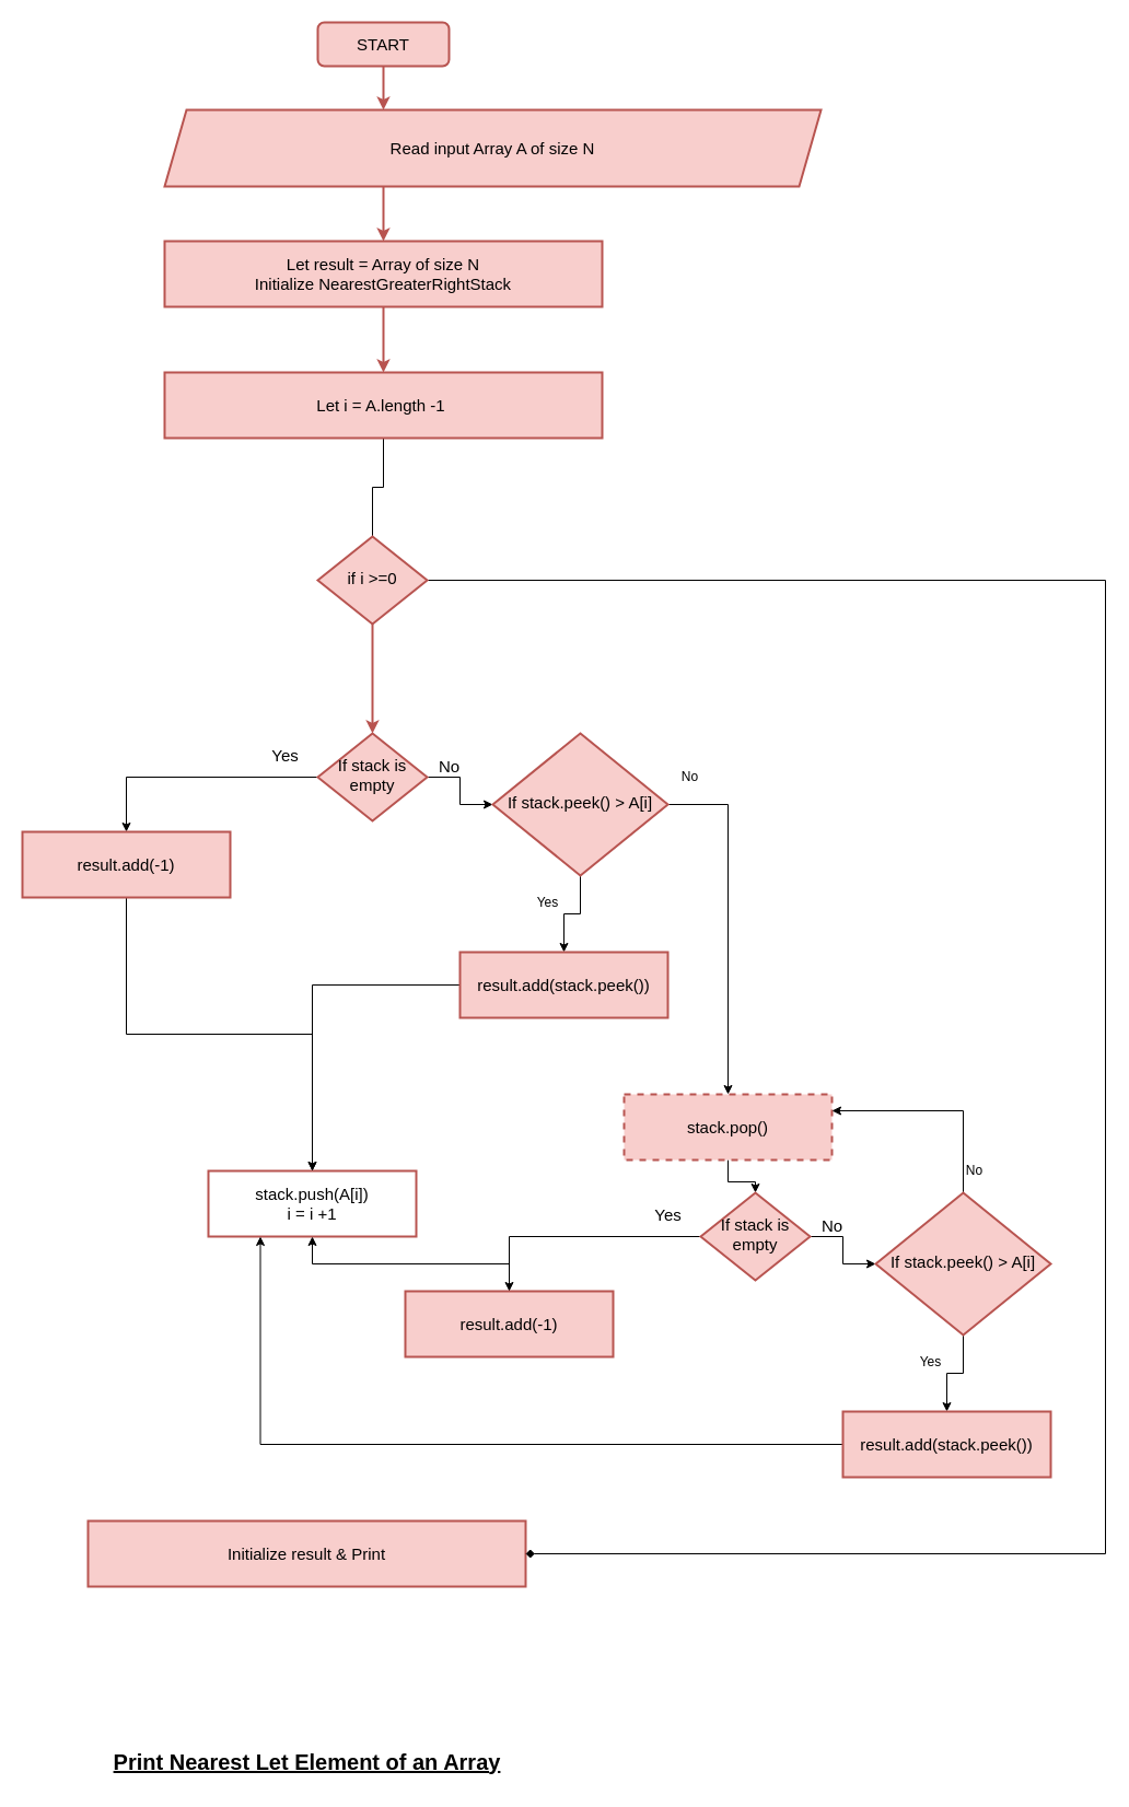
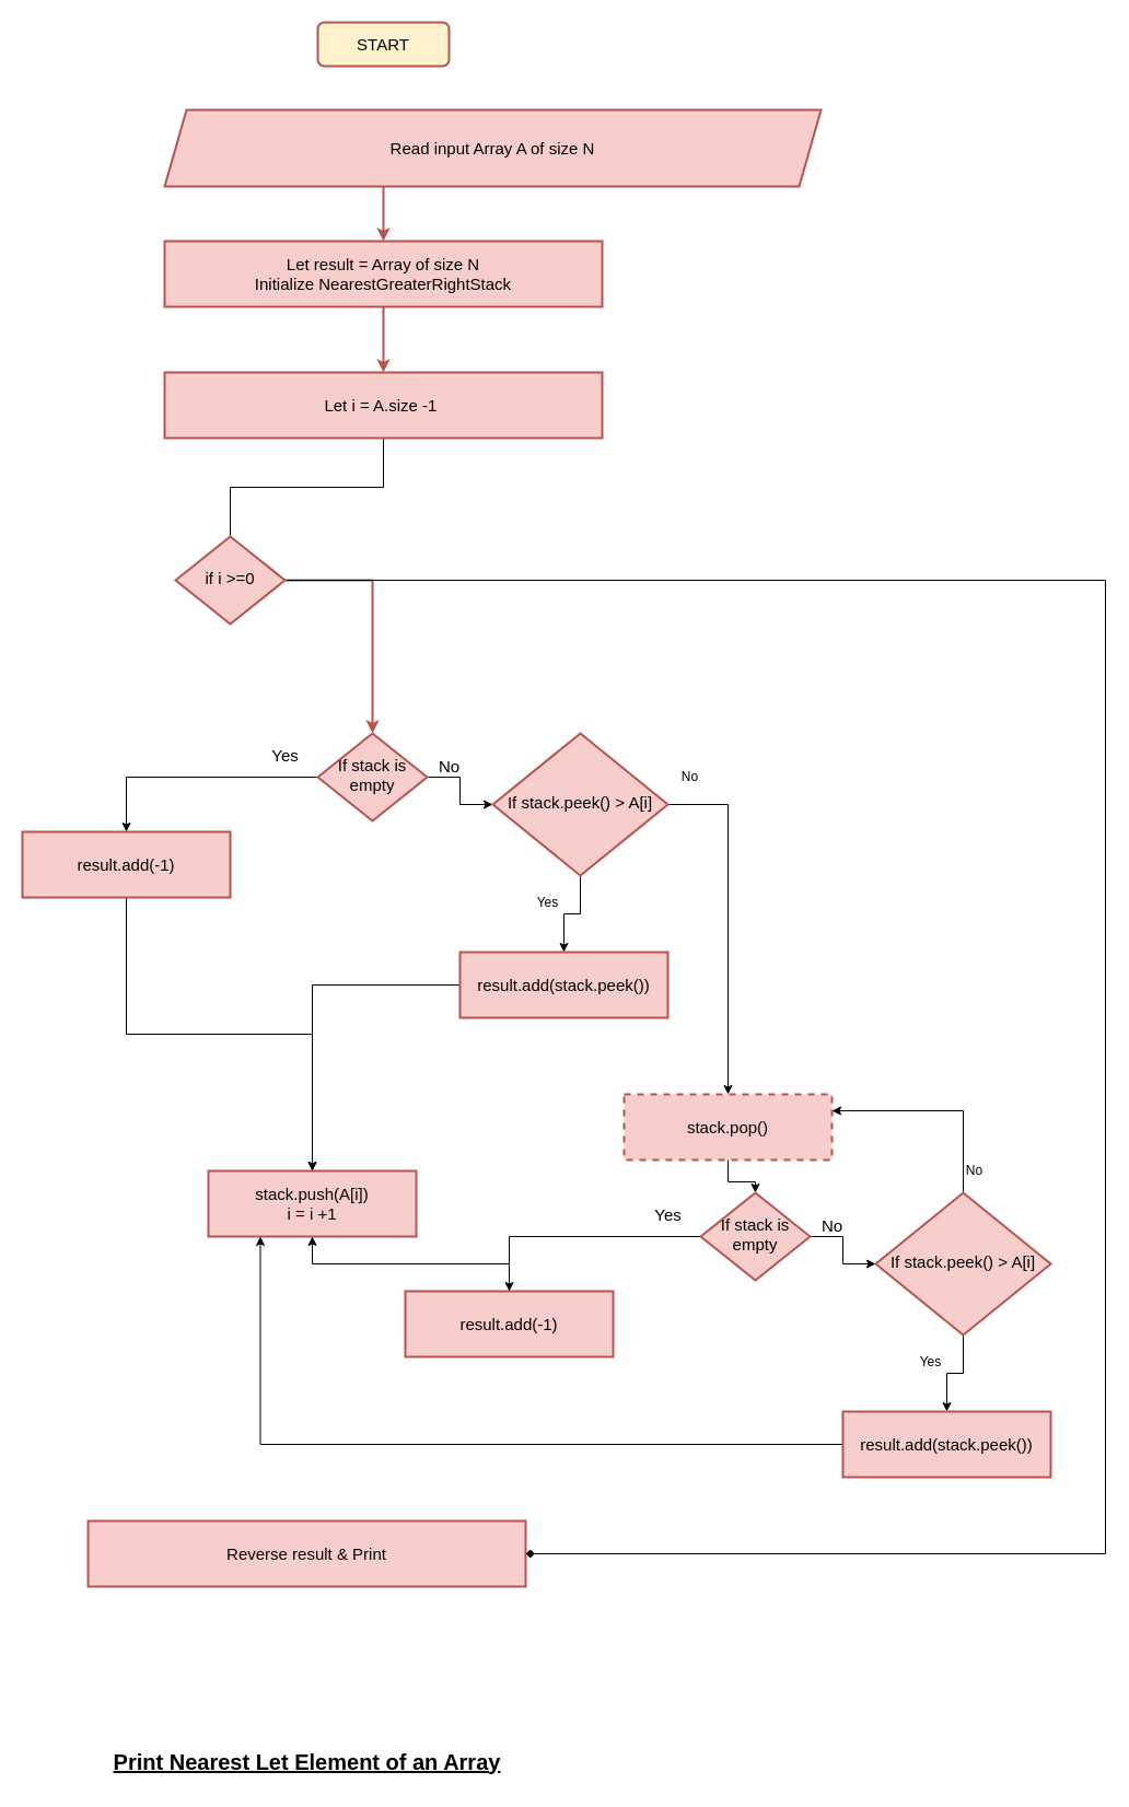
  <mxCell id="0" />
  <mxCell id="1" parent="0" />
- <mxCell id="2" style="edgeStyle=orthogonalEdgeStyle;rounded=0;orthogonalLoop=1;jettySize=auto;html=1;fillColor=#f8cecc;strokeColor=#b85450;strokeWidth=2;fontSize=15;" parent="1" source="3" target="10" edge="1"><mxGeometry relative="1" as="geometry"><Array as="points"><mxPoint x="350" y="90" /><mxPoint x="350" y="90" /></Array></mxGeometry></mxCell>
- <mxCell id="3" value="START" style="rounded=1;whiteSpace=wrap;html=1;fontSize=15;glass=0;strokeWidth=2;shadow=0;fillColor=#f8cecc;strokeColor=#b85450;" parent="1" vertex="1"><mxGeometry x="290" y="20" width="120" height="40" as="geometry" /></mxCell>
+ <mxCell id="3" value="START" style="rounded=1;whiteSpace=wrap;html=1;fontSize=15;glass=0;strokeWidth=2;shadow=0;fillColor=#fff2cc;strokeColor=#b85450;" parent="1" vertex="1"><mxGeometry x="290" y="20" width="120" height="40" as="geometry" /></mxCell>
  <mxCell id="4" style="edgeStyle=orthogonalEdgeStyle;rounded=0;orthogonalLoop=1;jettySize=auto;html=1;entryX=0.5;entryY=0;entryDx=0;entryDy=0;" edge="1" parent="1" source="6" target="23"><mxGeometry relative="1" as="geometry" /></mxCell>
  <mxCell id="5" style="edgeStyle=orthogonalEdgeStyle;rounded=0;orthogonalLoop=1;jettySize=auto;html=1;" edge="1" parent="1" source="6" target="26"><mxGeometry relative="1" as="geometry" /></mxCell>
  <mxCell id="6" value="If stack is empty" style="rhombus;whiteSpace=wrap;html=1;shadow=0;fontFamily=Helvetica;fontSize=15;align=center;strokeWidth=2;spacing=6;spacingTop=-4;fillColor=#f8cecc;strokeColor=#b85450;" parent="1" vertex="1"><mxGeometry x="290" y="670" width="100" height="80" as="geometry" /></mxCell>
  <mxCell id="7" style="edgeStyle=orthogonalEdgeStyle;rounded=0;orthogonalLoop=1;jettySize=auto;html=1;fillColor=#f8cecc;strokeColor=#b85450;strokeWidth=2;fontSize=15;" parent="1" edge="1"><mxGeometry relative="1" as="geometry"><mxPoint x="200" y="825" as="sourcePoint" /></mxGeometry></mxCell>
  <mxCell id="8" style="edgeStyle=orthogonalEdgeStyle;rounded=0;orthogonalLoop=1;jettySize=auto;html=1;strokeWidth=2;fontSize=15;fillColor=#f8cecc;strokeColor=#b85450;" parent="1" edge="1"><mxGeometry relative="1" as="geometry"><Array as="points"><mxPoint x="115" y="930" /><mxPoint x="115" y="930" /></Array><mxPoint x="115" y="890" as="sourcePoint" /></mxGeometry></mxCell>
  <mxCell id="9" style="edgeStyle=orthogonalEdgeStyle;rounded=0;orthogonalLoop=1;jettySize=auto;html=1;fillColor=#f8cecc;strokeColor=#b85450;strokeWidth=2;fontSize=15;" parent="1" source="10" target="12" edge="1"><mxGeometry relative="1" as="geometry"><Array as="points"><mxPoint x="350" y="180" /><mxPoint x="350" y="180" /></Array></mxGeometry></mxCell>
  <mxCell id="10" value="Read input Array A of size N" style="shape=parallelogram;perimeter=parallelogramPerimeter;whiteSpace=wrap;html=1;fixedSize=1;fillColor=#f8cecc;strokeColor=#b85450;strokeWidth=2;fontSize=15;" parent="1" vertex="1"><mxGeometry x="150" y="100" width="600" height="70" as="geometry" /></mxCell>
  <mxCell id="11" style="edgeStyle=orthogonalEdgeStyle;rounded=0;orthogonalLoop=1;jettySize=auto;html=1;entryX=0.5;entryY=0;entryDx=0;entryDy=0;fillColor=#f8cecc;strokeColor=#b85450;strokeWidth=2;fontSize=15;" parent="1" source="12" target="15" edge="1"><mxGeometry relative="1" as="geometry" /></mxCell>
  <mxCell id="12" value="Let result = Array of size N&lt;br&gt;Initialize NearestGreaterRightStack" style="rounded=0;whiteSpace=wrap;html=1;fillColor=#f8cecc;strokeColor=#b85450;strokeWidth=2;fontSize=15;" parent="1" vertex="1"><mxGeometry x="150" y="220" width="400" height="60" as="geometry" /></mxCell>
  <mxCell id="13" style="edgeStyle=orthogonalEdgeStyle;rounded=0;orthogonalLoop=1;jettySize=auto;html=1;entryX=0.5;entryY=0;entryDx=0;entryDy=0;fillColor=#f8cecc;strokeColor=#b85450;strokeWidth=2;fontSize=15;startArrow=none;" parent="1" source="46" target="6" edge="1"><mxGeometry relative="1" as="geometry"><Array as="points"><mxPoint x="340" y="620" /><mxPoint x="340" y="620" /></Array></mxGeometry></mxCell>
  <mxCell id="14" style="edgeStyle=orthogonalEdgeStyle;rounded=0;orthogonalLoop=1;jettySize=auto;html=1;entryX=0.5;entryY=0;entryDx=0;entryDy=0;endArrow=none;" edge="1" parent="1" source="15" target="46"><mxGeometry relative="1" as="geometry" /></mxCell>
- <mxCell id="15" value="Let i = A.length -1&amp;nbsp;" style="rounded=0;whiteSpace=wrap;html=1;fillColor=#f8cecc;strokeColor=#b85450;strokeWidth=2;fontSize=15;" parent="1" vertex="1"><mxGeometry x="150" y="340" width="400" height="60" as="geometry" /></mxCell>
+ <mxCell id="15" value="Let i = A.size -1&amp;nbsp;" style="rounded=0;whiteSpace=wrap;html=1;fillColor=#f8cecc;strokeColor=#b85450;strokeWidth=2;fontSize=15;" parent="1" vertex="1"><mxGeometry x="150" y="340" width="400" height="60" as="geometry" /></mxCell>
  <mxCell id="16" style="edgeStyle=orthogonalEdgeStyle;rounded=0;orthogonalLoop=1;jettySize=auto;html=1;strokeWidth=2;fontSize=15;fillColor=#f8cecc;strokeColor=#b85450;" parent="1" edge="1"><mxGeometry relative="1" as="geometry"><Array as="points"><mxPoint x="433" y="930" /><mxPoint x="433" y="930" /></Array><mxPoint x="432.5" y="890" as="sourcePoint" /></mxGeometry></mxCell>
- <mxCell id="17" value="stack.push(A[i])&lt;br&gt;i = i +1" style="rounded=0;whiteSpace=wrap;html=1;fillColor=#ffffff;strokeColor=#b85450;strokeWidth=2;fontSize=15;" parent="1" vertex="1"><mxGeometry x="190" y="1070" width="190" height="60" as="geometry" /></mxCell>
- <mxCell id="18" value="Initialize result &amp;amp; Print" style="rounded=0;whiteSpace=wrap;html=1;fillColor=#f8cecc;strokeColor=#b85450;strokeWidth=2;fontSize=15;" parent="1" vertex="1"><mxGeometry x="80" y="1390" width="400" height="60" as="geometry" /></mxCell>
+ <mxCell id="17" value="stack.push(A[i])&lt;br&gt;i = i +1" style="rounded=0;whiteSpace=wrap;html=1;fillColor=#f8cecc;strokeColor=#b85450;strokeWidth=2;fontSize=15;" parent="1" vertex="1"><mxGeometry x="190" y="1070" width="190" height="60" as="geometry" /></mxCell>
+ <mxCell id="18" value="Reverse result &amp;amp; Print" style="rounded=0;whiteSpace=wrap;html=1;fillColor=#f8cecc;strokeColor=#b85450;strokeWidth=2;fontSize=15;" parent="1" vertex="1"><mxGeometry x="80" y="1390" width="400" height="60" as="geometry" /></mxCell>
  <mxCell id="19" value="Yes" style="text;html=1;align=center;verticalAlign=middle;resizable=0;points=[];autosize=1;strokeColor=none;fillColor=none;fontSize=15;" parent="1" vertex="1"><mxGeometry x="235" y="675" width="50" height="30" as="geometry" /></mxCell>
  <mxCell id="20" value="No" style="text;html=1;align=center;verticalAlign=middle;resizable=0;points=[];autosize=1;strokeColor=none;fillColor=none;fontSize=15;" parent="1" vertex="1"><mxGeometry x="390" y="685" width="40" height="30" as="geometry" /></mxCell>
  <mxCell id="21" value="&lt;span style=&quot;font-size: 20px;&quot;&gt;&lt;u&gt;Print Nearest Let Element of an Array&lt;/u&gt;&lt;/span&gt;" style="text;strokeColor=none;fillColor=none;html=1;fontSize=15;fontStyle=1;verticalAlign=middle;align=center;" parent="1" vertex="1"><mxGeometry x="87.5" y="1590" width="385" height="40" as="geometry" /></mxCell>
  <mxCell id="22" style="edgeStyle=orthogonalEdgeStyle;rounded=0;orthogonalLoop=1;jettySize=auto;html=1;" edge="1" parent="1" source="23" target="17"><mxGeometry relative="1" as="geometry" /></mxCell>
  <mxCell id="23" value="result.add(-1)&lt;br&gt;" style="rounded=0;whiteSpace=wrap;html=1;fillColor=#f8cecc;strokeColor=#b85450;strokeWidth=2;fontSize=15;" vertex="1" parent="1"><mxGeometry x="20" y="760" width="190" height="60" as="geometry" /></mxCell>
  <mxCell id="24" style="edgeStyle=orthogonalEdgeStyle;rounded=0;orthogonalLoop=1;jettySize=auto;html=1;" edge="1" parent="1" source="26" target="28"><mxGeometry relative="1" as="geometry" /></mxCell>
  <mxCell id="25" style="edgeStyle=orthogonalEdgeStyle;rounded=0;orthogonalLoop=1;jettySize=auto;html=1;entryX=0.5;entryY=0;entryDx=0;entryDy=0;" edge="1" parent="1" source="26" target="31"><mxGeometry relative="1" as="geometry"><Array as="points"><mxPoint x="665" y="735" /></Array></mxGeometry></mxCell>
  <mxCell id="26" value="If stack.peek() &amp;gt; A[i]" style="rhombus;whiteSpace=wrap;html=1;shadow=0;fontFamily=Helvetica;fontSize=15;align=center;strokeWidth=2;spacing=6;spacingTop=-4;fillColor=#f8cecc;strokeColor=#b85450;" vertex="1" parent="1"><mxGeometry x="450" y="670" width="160" height="130" as="geometry" /></mxCell>
  <mxCell id="27" style="edgeStyle=orthogonalEdgeStyle;rounded=0;orthogonalLoop=1;jettySize=auto;html=1;entryX=0.5;entryY=0;entryDx=0;entryDy=0;" edge="1" parent="1" source="28" target="17"><mxGeometry relative="1" as="geometry" /></mxCell>
  <mxCell id="28" value="result.add(stack.peek())" style="rounded=0;whiteSpace=wrap;html=1;fillColor=#f8cecc;strokeColor=#b85450;strokeWidth=2;fontSize=15;" vertex="1" parent="1"><mxGeometry x="420" y="870" width="190" height="60" as="geometry" /></mxCell>
  <mxCell id="29" value="Yes" style="text;html=1;align=center;verticalAlign=middle;resizable=0;points=[];autosize=1;strokeColor=none;fillColor=none;" vertex="1" parent="1"><mxGeometry x="480" y="810" width="40" height="30" as="geometry" /></mxCell>
  <mxCell id="30" style="edgeStyle=orthogonalEdgeStyle;rounded=0;orthogonalLoop=1;jettySize=auto;html=1;entryX=0.5;entryY=0;entryDx=0;entryDy=0;" edge="1" parent="1" source="31" target="34"><mxGeometry relative="1" as="geometry" /></mxCell>
  <mxCell id="31" value="stack.pop()" style="rounded=0;whiteSpace=wrap;html=1;fillColor=#f8cecc;strokeColor=#b85450;strokeWidth=2;fontSize=15;dashed=1;" vertex="1" parent="1"><mxGeometry x="570" y="1000" width="190" height="60" as="geometry" /></mxCell>
  <mxCell id="32" style="edgeStyle=orthogonalEdgeStyle;rounded=0;orthogonalLoop=1;jettySize=auto;html=1;entryX=0.5;entryY=0;entryDx=0;entryDy=0;" edge="1" parent="1" source="34" target="38"><mxGeometry relative="1" as="geometry" /></mxCell>
  <mxCell id="33" style="edgeStyle=orthogonalEdgeStyle;rounded=0;orthogonalLoop=1;jettySize=auto;html=1;" edge="1" parent="1" source="34" target="41"><mxGeometry relative="1" as="geometry" /></mxCell>
  <mxCell id="34" value="If stack is empty" style="rhombus;whiteSpace=wrap;html=1;shadow=0;fontFamily=Helvetica;fontSize=15;align=center;strokeWidth=2;spacing=6;spacingTop=-4;fillColor=#f8cecc;strokeColor=#b85450;" vertex="1" parent="1"><mxGeometry x="640" y="1090" width="100" height="80" as="geometry" /></mxCell>
  <mxCell id="35" value="Yes" style="text;html=1;align=center;verticalAlign=middle;resizable=0;points=[];autosize=1;strokeColor=none;fillColor=none;fontSize=15;" vertex="1" parent="1"><mxGeometry x="585" y="1095" width="50" height="30" as="geometry" /></mxCell>
  <mxCell id="36" value="No" style="text;html=1;align=center;verticalAlign=middle;resizable=0;points=[];autosize=1;strokeColor=none;fillColor=none;fontSize=15;" vertex="1" parent="1"><mxGeometry x="740" y="1105" width="40" height="30" as="geometry" /></mxCell>
  <mxCell id="37" style="edgeStyle=orthogonalEdgeStyle;rounded=0;orthogonalLoop=1;jettySize=auto;html=1;entryX=0.5;entryY=1;entryDx=0;entryDy=0;" edge="1" parent="1" source="38" target="17"><mxGeometry relative="1" as="geometry" /></mxCell>
  <mxCell id="38" value="result.add(-1)&lt;br&gt;" style="rounded=0;whiteSpace=wrap;html=1;fillColor=#f8cecc;strokeColor=#b85450;strokeWidth=2;fontSize=15;" vertex="1" parent="1"><mxGeometry x="370" y="1180" width="190" height="60" as="geometry" /></mxCell>
  <mxCell id="39" style="edgeStyle=orthogonalEdgeStyle;rounded=0;orthogonalLoop=1;jettySize=auto;html=1;" edge="1" parent="1" source="41" target="43"><mxGeometry relative="1" as="geometry" /></mxCell>
  <mxCell id="40" style="edgeStyle=orthogonalEdgeStyle;rounded=0;orthogonalLoop=1;jettySize=auto;html=1;entryX=1;entryY=0.25;entryDx=0;entryDy=0;" edge="1" parent="1" source="41" target="31"><mxGeometry relative="1" as="geometry"><Array as="points"><mxPoint x="880" y="1015" /></Array></mxGeometry></mxCell>
  <mxCell id="41" value="If stack.peek() &amp;gt; A[i]" style="rhombus;whiteSpace=wrap;html=1;shadow=0;fontFamily=Helvetica;fontSize=15;align=center;strokeWidth=2;spacing=6;spacingTop=-4;fillColor=#f8cecc;strokeColor=#b85450;" vertex="1" parent="1"><mxGeometry x="800" y="1090" width="160" height="130" as="geometry" /></mxCell>
  <mxCell id="42" style="edgeStyle=orthogonalEdgeStyle;rounded=0;orthogonalLoop=1;jettySize=auto;html=1;entryX=0.25;entryY=1;entryDx=0;entryDy=0;" edge="1" parent="1" source="43" target="17"><mxGeometry relative="1" as="geometry" /></mxCell>
  <mxCell id="43" value="result.add(stack.peek())" style="rounded=0;whiteSpace=wrap;html=1;fillColor=#f8cecc;strokeColor=#b85450;strokeWidth=2;fontSize=15;" vertex="1" parent="1"><mxGeometry x="770" y="1290" width="190" height="60" as="geometry" /></mxCell>
  <mxCell id="44" value="Yes" style="text;html=1;align=center;verticalAlign=middle;resizable=0;points=[];autosize=1;strokeColor=none;fillColor=none;" vertex="1" parent="1"><mxGeometry x="830" y="1230" width="40" height="30" as="geometry" /></mxCell>
  <mxCell id="45" style="edgeStyle=orthogonalEdgeStyle;rounded=0;orthogonalLoop=1;jettySize=auto;html=1;entryX=1;entryY=0.5;entryDx=0;entryDy=0;endArrow=diamond;" edge="1" parent="1" source="46" target="18"><mxGeometry relative="1" as="geometry"><mxPoint x="1010" y="1380" as="targetPoint" /><Array as="points"><mxPoint x="1010" y="530" /><mxPoint x="1010" y="1420" /></Array></mxGeometry></mxCell>
- <mxCell id="46" value="if i &amp;gt;=0" style="rhombus;whiteSpace=wrap;html=1;shadow=0;fontFamily=Helvetica;fontSize=15;align=center;strokeWidth=2;spacing=6;spacingTop=-4;fillColor=#f8cecc;strokeColor=#b85450;" vertex="1" parent="1"><mxGeometry x="290" y="490" width="100" height="80" as="geometry" /></mxCell>
+ <mxCell id="46" value="if i &amp;gt;=0" style="rhombus;whiteSpace=wrap;html=1;shadow=0;fontFamily=Helvetica;fontSize=15;align=center;strokeWidth=2;spacing=6;spacingTop=-4;fillColor=#f8cecc;strokeColor=#b85450;" vertex="1" parent="1"><mxGeometry x="160" y="490" width="100" height="80" as="geometry" /></mxCell>
  <mxCell id="47" value="No" style="text;html=1;align=center;verticalAlign=middle;resizable=0;points=[];autosize=1;strokeColor=none;fillColor=none;" vertex="1" parent="1"><mxGeometry x="870" y="1055" width="40" height="30" as="geometry" /></mxCell>
  <mxCell id="48" value="No" style="text;html=1;align=center;verticalAlign=middle;resizable=0;points=[];autosize=1;strokeColor=none;fillColor=none;" vertex="1" parent="1"><mxGeometry x="610" y="695" width="40" height="30" as="geometry" /></mxCell>
